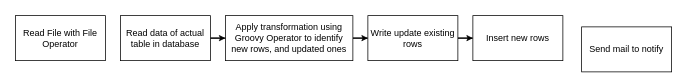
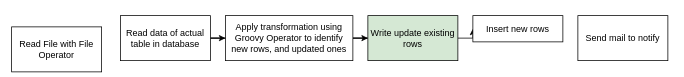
  <mxCell id="0" />
  <mxCell id="1" parent="0" />
- <mxCell id="2" value="Read File with File Operator" style="rounded=0;whiteSpace=wrap;html=1;" vertex="1" parent="1"><mxGeometry x="20" y="20" width="120" height="60" as="geometry" /></mxCell>
+ <mxCell id="2" value="Read File with File Operator" style="rounded=0;whiteSpace=wrap;html=1;" vertex="1" parent="1"><mxGeometry x="15" y="35" width="120" height="60" as="geometry" /></mxCell>
  <mxCell id="3" value="" style="edgeStyle=orthogonalEdgeStyle;rounded=0;orthogonalLoop=1;jettySize=auto;html=1;" edge="1" parent="1" source="4" target="8"><mxGeometry relative="1" as="geometry" /></mxCell>
  <mxCell id="4" value="Apply transformation using Groovy Operator to identify new rows, and updated ones" style="whiteSpace=wrap;html=1;rounded=0;" vertex="1" parent="1"><mxGeometry x="300" y="20" width="170" height="60" as="geometry" /></mxCell>
  <mxCell id="5" style="edgeStyle=orthogonalEdgeStyle;rounded=0;orthogonalLoop=1;jettySize=auto;html=1;" edge="1" parent="1" source="6" target="4"><mxGeometry relative="1" as="geometry" /></mxCell>
  <mxCell id="6" value="Read data of actual table in database" style="rounded=0;whiteSpace=wrap;html=1;" vertex="1" parent="1"><mxGeometry x="160" y="20" width="120" height="60" as="geometry" /></mxCell>
  <mxCell id="7" value="" style="edgeStyle=orthogonalEdgeStyle;rounded=0;orthogonalLoop=1;jettySize=auto;html=1;" edge="1" parent="1" source="8" target="9"><mxGeometry relative="1" as="geometry" /></mxCell>
- <mxCell id="8" value="Write update existing rows" style="whiteSpace=wrap;html=1;rounded=0;" vertex="1" parent="1"><mxGeometry x="490" y="20" width="120" height="60" as="geometry" /></mxCell>
- <mxCell id="9" value="Insert new rows" style="whiteSpace=wrap;html=1;rounded=0;" vertex="1" parent="1"><mxGeometry x="630" y="20" width="120" height="60" as="geometry" /></mxCell>
- <mxCell id="10" value="Send mail to notify" style="whiteSpace=wrap;html=1;rounded=0;" vertex="1" parent="1"><mxGeometry x="775" y="35" width="120" height="60" as="geometry" /></mxCell>
+ <mxCell id="8" value="Write update existing rows" style="whiteSpace=wrap;html=1;rounded=0;fillColor=#d5e8d4;" vertex="1" parent="1"><mxGeometry x="490" y="20" width="120" height="60" as="geometry" /></mxCell>
+ <mxCell id="9" value="Insert new rows" style="whiteSpace=wrap;html=1;rounded=0;" vertex="1" parent="1"><mxGeometry x="630" y="20" width="120" height="35" as="geometry" /></mxCell>
+ <mxCell id="10" value="Send mail to notify" style="whiteSpace=wrap;html=1;rounded=0;" vertex="1" parent="1"><mxGeometry x="770" y="20" width="120" height="60" as="geometry" /></mxCell>
